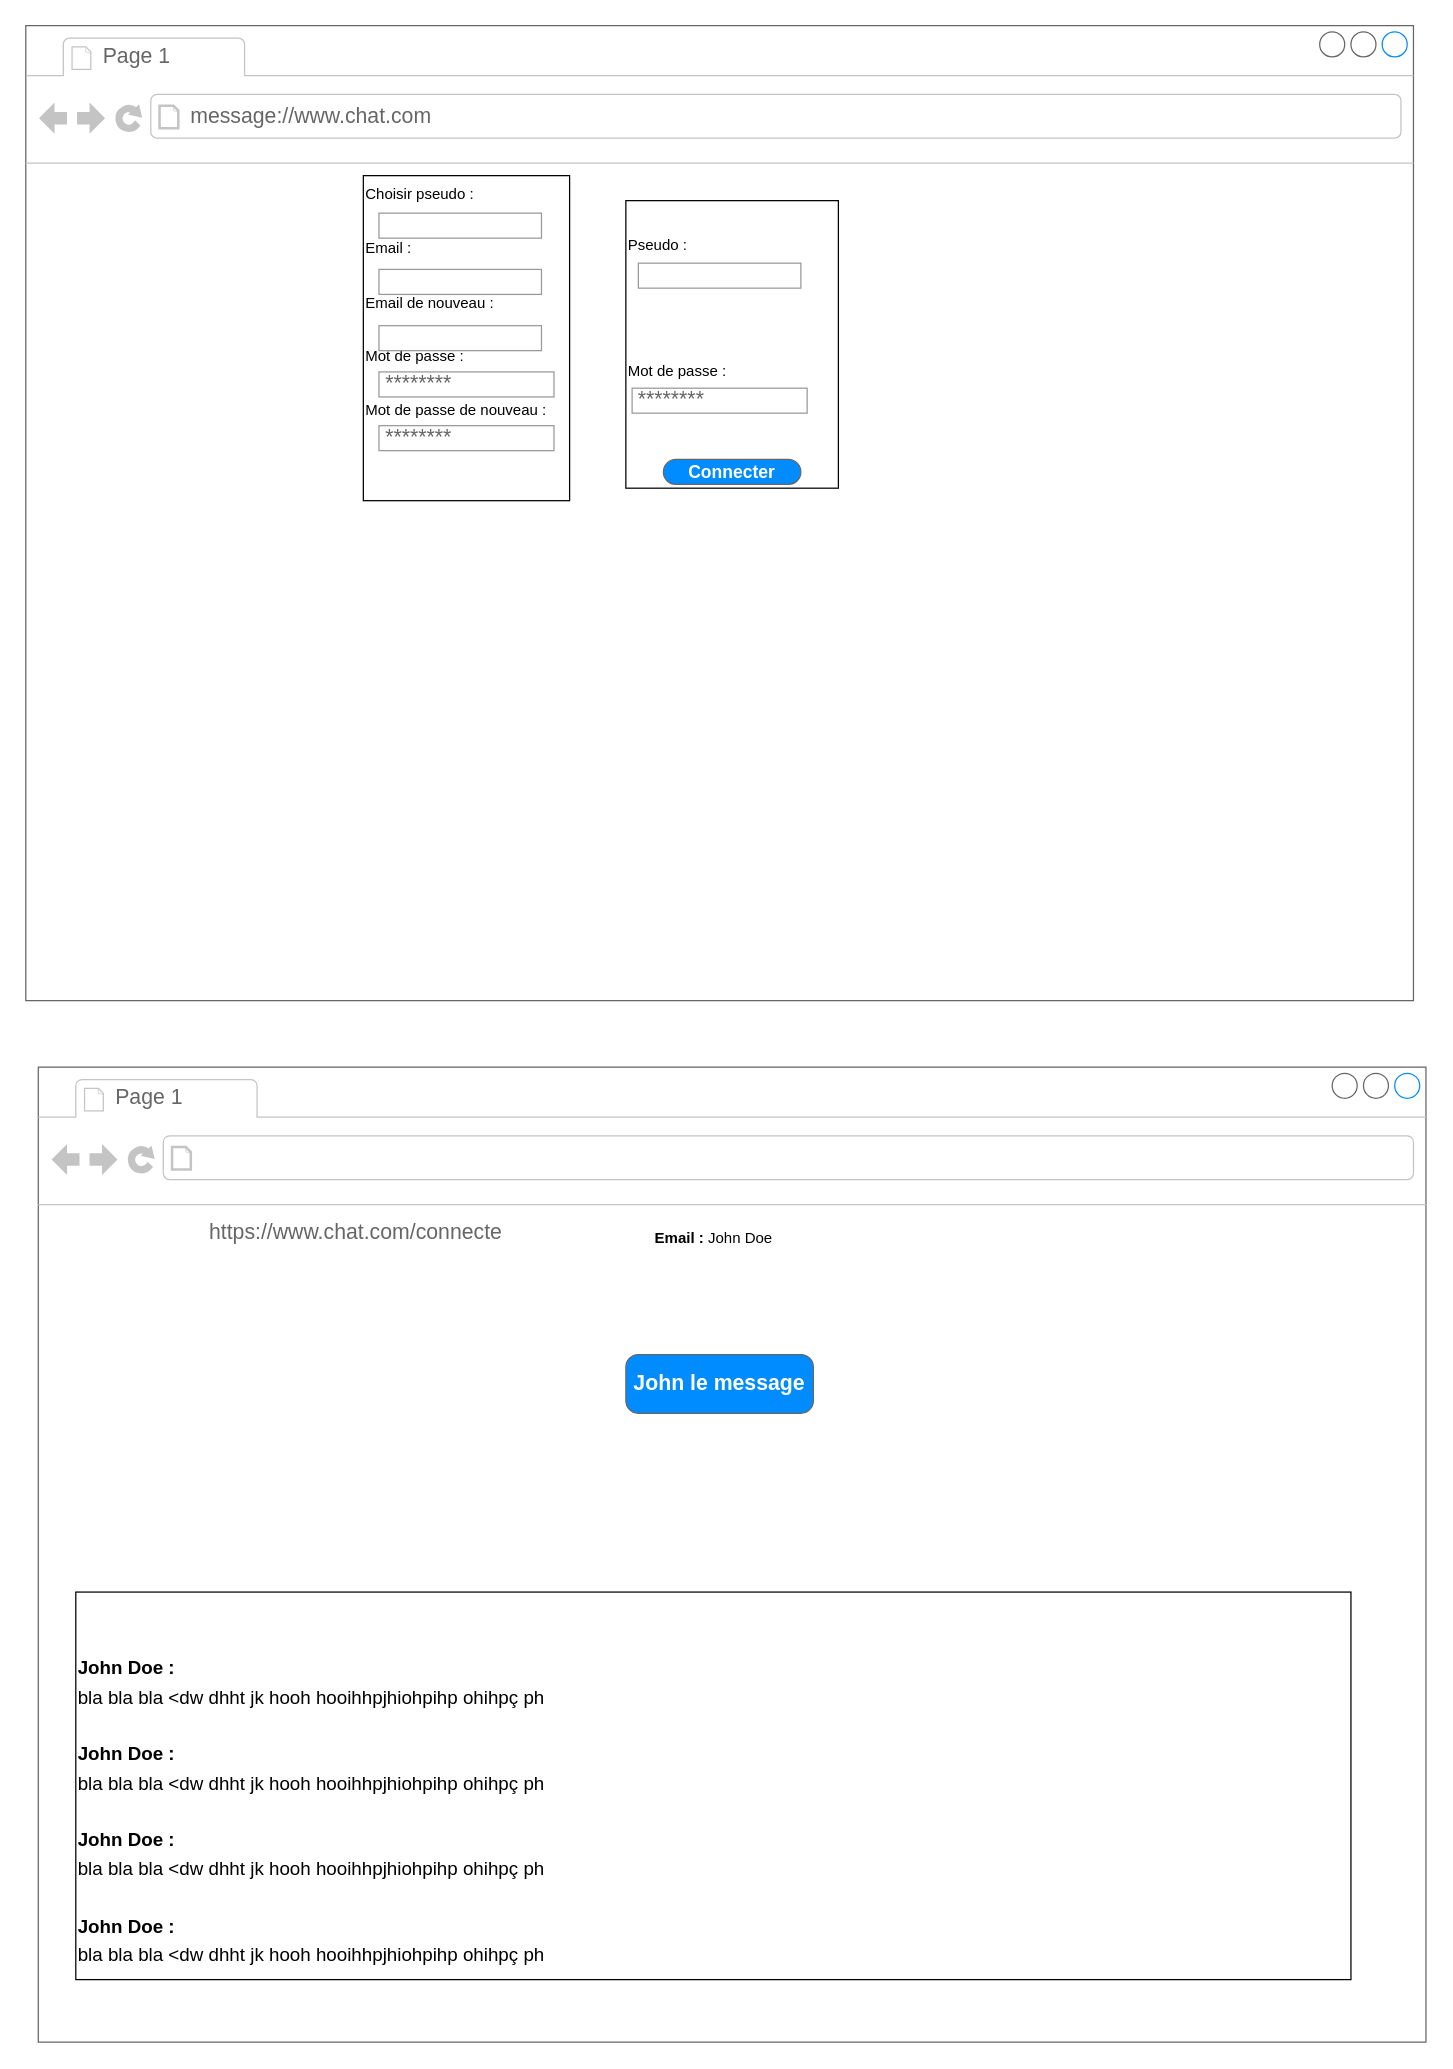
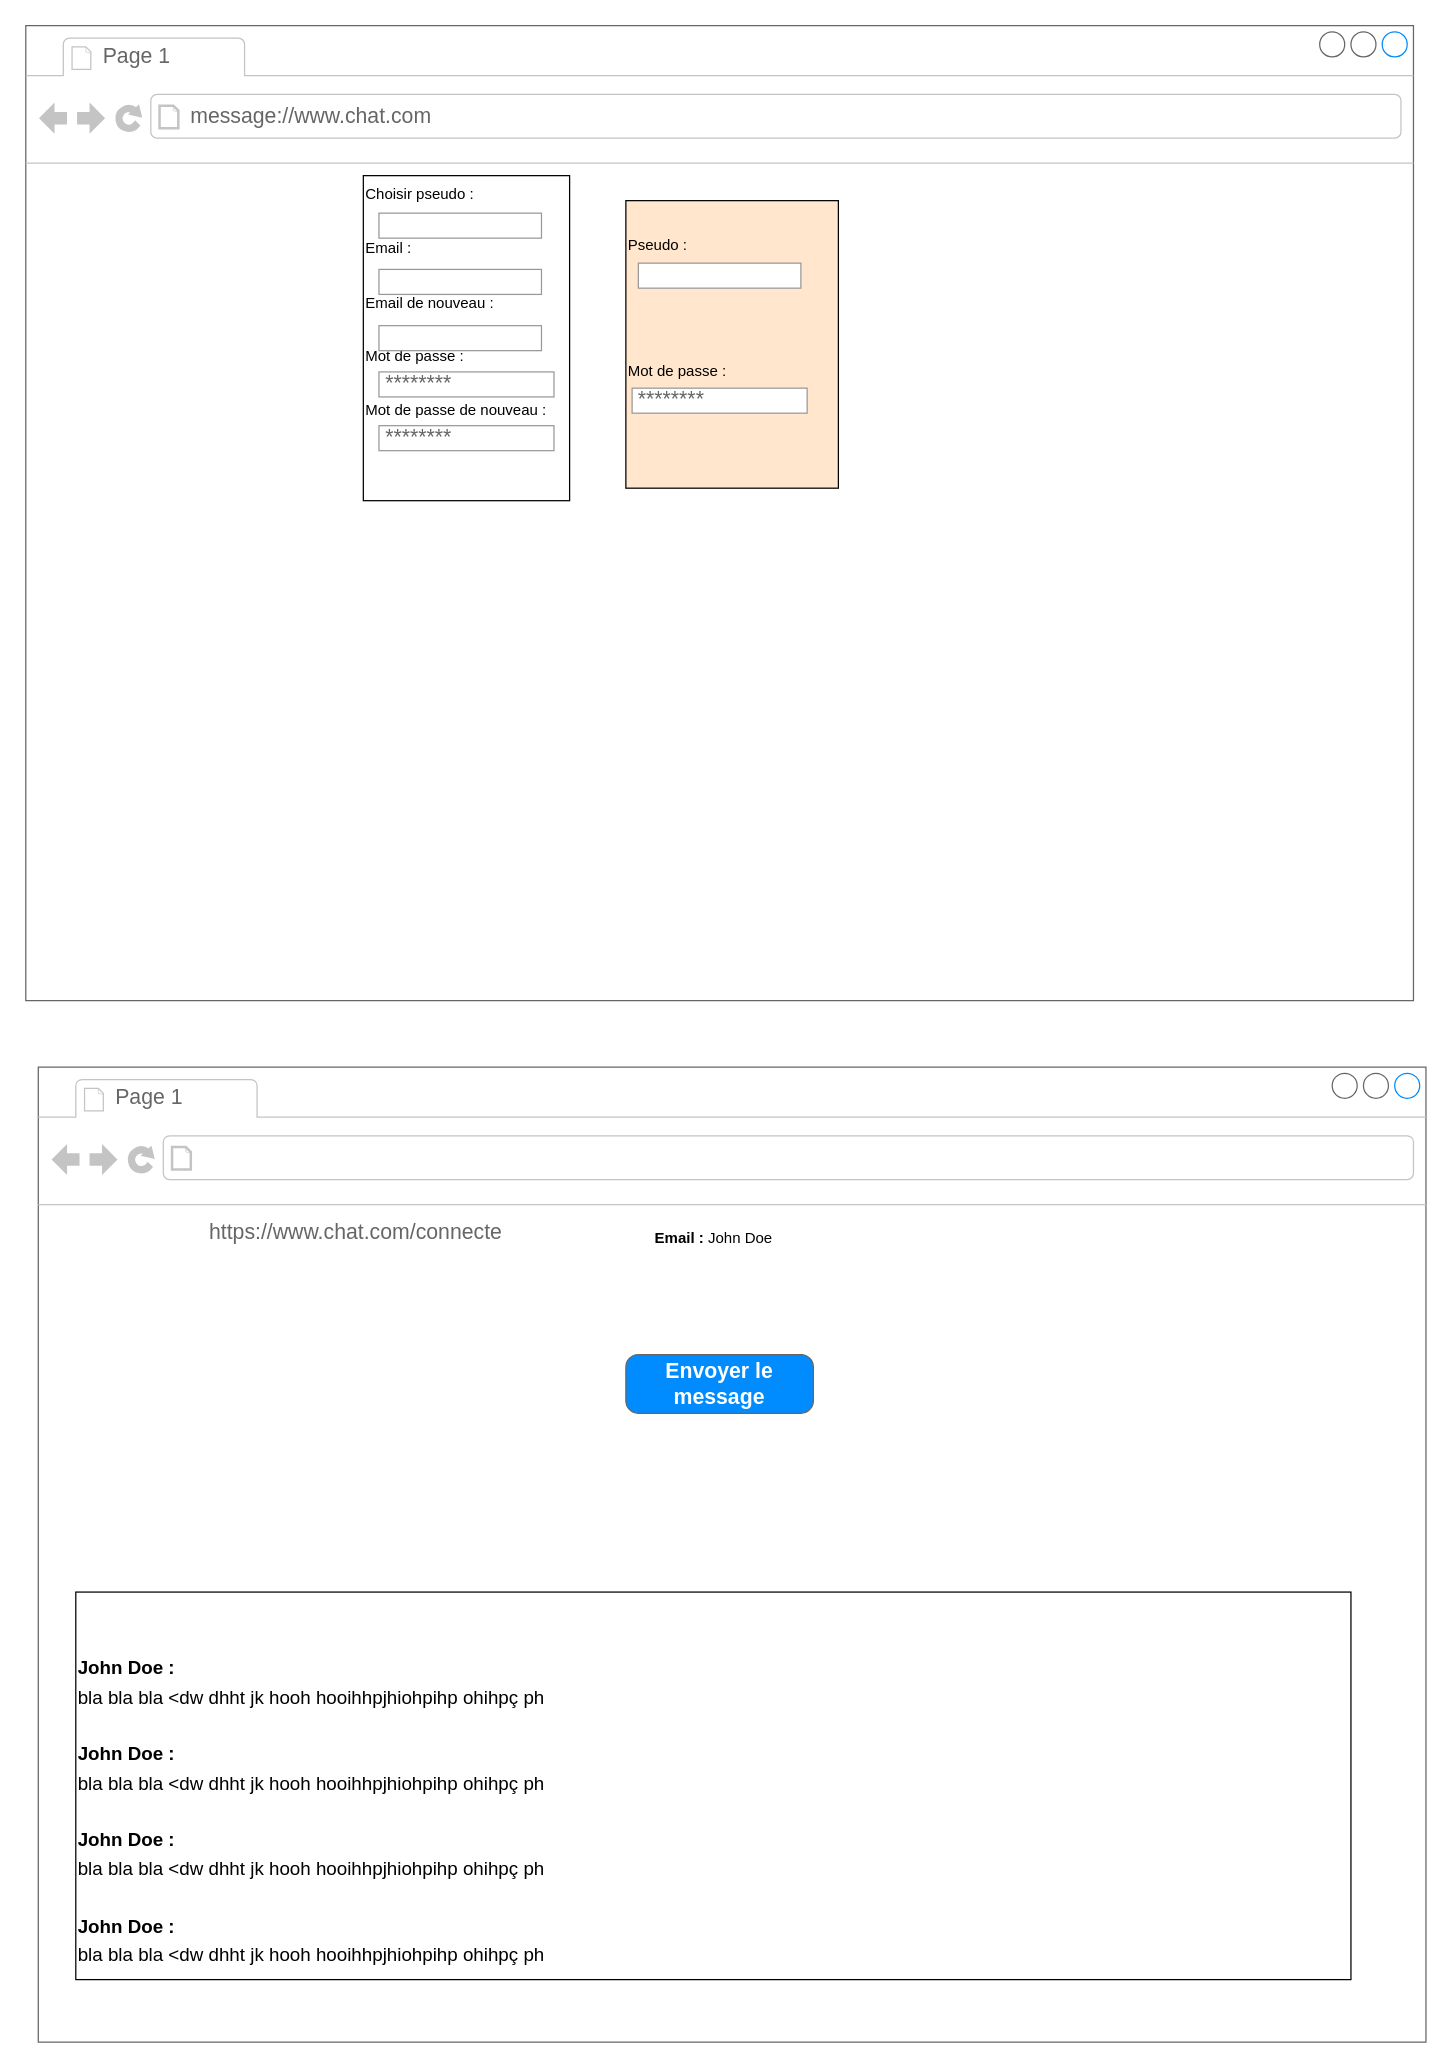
  <mxCell id="0" />
  <mxCell id="1" parent="0" />
  <mxCell id="2" value="" style="strokeWidth=1;shadow=0;dashed=0;align=center;html=1;shape=mxgraph.mockup.containers.browserWindow;rSize=0;strokeColor=#666666;strokeColor2=#008cff;strokeColor3=#c4c4c4;mainText=,;recursiveResize=0;" parent="1" vertex="1"><mxGeometry x="30" y="853" width="1110" height="780" as="geometry" /></mxCell>
  <mxCell id="3" value="Page 1" style="strokeWidth=1;shadow=0;dashed=0;align=center;html=1;shape=mxgraph.mockup.containers.anchor;fontSize=17;fontColor=#666666;align=left;" parent="2" vertex="1"><mxGeometry x="60" y="12" width="110" height="26" as="geometry" /></mxCell>
  <mxCell id="4" value="https://www.chat.com/connecte" style="strokeWidth=1;shadow=0;dashed=0;align=center;html=1;shape=mxgraph.mockup.containers.anchor;rSize=0;fontSize=17;fontColor=#666666;align=left;" parent="2" vertex="1"><mxGeometry x="135" y="120" width="250" height="26" as="geometry" /></mxCell>
  <mxCell id="5" value="&lt;p style=&quot;line-height: 80%&quot;&gt;&lt;br&gt;&lt;/p&gt;&lt;p style=&quot;line-height: 9.6px&quot;&gt;&lt;br&gt;&lt;/p&gt;&lt;p style=&quot;line-height: 9.6px&quot;&gt;&lt;b&gt;&lt;font style=&quot;font-size: 15px&quot;&gt;John Doe :&amp;nbsp;&lt;/font&gt;&lt;/b&gt;&lt;/p&gt;&lt;p style=&quot;line-height: 9.6px&quot;&gt;&lt;span style=&quot;font-size: 15px&quot;&gt;bla bla bla &amp;lt;dw dhht jk hooh hooihhpjhiohpihp ohihpç ph&lt;/span&gt;&amp;nbsp;&lt;/p&gt;&lt;p style=&quot;line-height: 9.6px&quot;&gt;&lt;br&gt;&lt;/p&gt;&lt;p style=&quot;line-height: 9.6px&quot;&gt;&lt;b&gt;&lt;font style=&quot;font-size: 15px&quot;&gt;John Doe :&amp;nbsp;&lt;/font&gt;&lt;/b&gt;&lt;/p&gt;&lt;p style=&quot;line-height: 9.6px&quot;&gt;&lt;span style=&quot;font-size: 15px&quot;&gt;bla bla bla &amp;lt;dw dhht jk hooh hooihhpjhiohpihp ohihpç ph&lt;/span&gt;&amp;nbsp;&lt;/p&gt;&lt;p style=&quot;line-height: 9.6px&quot;&gt;&lt;br&gt;&lt;/p&gt;&lt;p style=&quot;line-height: 9.6px&quot;&gt;&lt;b&gt;&lt;font style=&quot;font-size: 15px&quot;&gt;John Doe :&amp;nbsp;&lt;/font&gt;&lt;/b&gt;&lt;/p&gt;&lt;p style=&quot;line-height: 9.6px&quot;&gt;&lt;span style=&quot;font-size: 15px&quot;&gt;bla bla bla &amp;lt;dw dhht jk hooh hooihhpjhiohpihp ohihpç ph&lt;/span&gt;&amp;nbsp;&lt;/p&gt;&lt;p style=&quot;line-height: 9.6px&quot;&gt;&lt;br&gt;&lt;/p&gt;&lt;p style=&quot;line-height: 9.6px&quot;&gt;&lt;b&gt;&lt;font style=&quot;font-size: 15px&quot;&gt;John Doe :&amp;nbsp;&lt;/font&gt;&lt;/b&gt;&lt;/p&gt;&lt;p style=&quot;line-height: 9.6px&quot;&gt;&lt;span style=&quot;font-size: 15px&quot;&gt;bla bla bla &amp;lt;dw dhht jk hooh hooihhpjhiohpihp ohihpç ph&lt;/span&gt;&amp;nbsp;&lt;/p&gt;" style="whiteSpace=wrap;html=1;align=left;" parent="2" vertex="1"><mxGeometry x="30" y="420" width="1020" height="310" as="geometry" /></mxCell>
- <mxCell id="6" value="John le message" style="strokeWidth=1;shadow=0;dashed=0;align=center;html=1;shape=mxgraph.mockup.buttons.button;strokeColor=#666666;fontColor=#ffffff;mainText=;buttonStyle=round;fontSize=17;fontStyle=1;fillColor=#008cff;whiteSpace=wrap;" parent="2" vertex="1"><mxGeometry x="470" y="230" width="150" height="47" as="geometry" /></mxCell>
+ <mxCell id="6" value="Envoyer le message" style="strokeWidth=1;shadow=0;dashed=0;align=center;html=1;shape=mxgraph.mockup.buttons.button;strokeColor=#666666;fontColor=#ffffff;mainText=;buttonStyle=round;fontSize=17;fontStyle=1;fillColor=#008cff;whiteSpace=wrap;" parent="2" vertex="1"><mxGeometry x="470" y="230" width="150" height="47" as="geometry" /></mxCell>
  <mxCell id="7" value="&lt;b&gt;Email :&lt;/b&gt; John Doe" style="text;html=1;align=center;verticalAlign=middle;resizable=0;points=[];;autosize=1;" vertex="1" parent="2"><mxGeometry x="480" y="127" width="120" height="20" as="geometry" /></mxCell>
  <mxCell id="8" value="" style="strokeWidth=1;shadow=0;dashed=0;align=center;html=1;shape=mxgraph.mockup.containers.browserWindow;rSize=0;strokeColor=#666666;strokeColor2=#008cff;strokeColor3=#c4c4c4;mainText=,;recursiveResize=0;" vertex="1" parent="1"><mxGeometry x="20" y="20" width="1110" height="780" as="geometry" /></mxCell>
  <mxCell id="9" value="Page 1" style="strokeWidth=1;shadow=0;dashed=0;align=center;html=1;shape=mxgraph.mockup.containers.anchor;fontSize=17;fontColor=#666666;align=left;" vertex="1" parent="8"><mxGeometry x="60" y="12" width="110" height="26" as="geometry" /></mxCell>
  <mxCell id="10" value="message://www.chat.com" style="strokeWidth=1;shadow=0;dashed=0;align=center;html=1;shape=mxgraph.mockup.containers.anchor;rSize=0;fontSize=17;fontColor=#666666;align=left;" vertex="1" parent="8"><mxGeometry x="130" y="60" width="250" height="26" as="geometry" /></mxCell>
  <mxCell id="11" value="Choisir pseudo :&lt;br&gt;&lt;br&gt;&lt;br&gt;Email :&lt;br&gt;&lt;br&gt;&lt;br&gt;Email de nouveau :&lt;br&gt;&lt;br&gt;&lt;br&gt;Mot de passe :&lt;br&gt;&lt;br&gt;&lt;br&gt;Mot de passe de nouveau :&lt;br&gt;&lt;br&gt;&lt;br&gt;&lt;br&gt;&lt;br&gt;" style="whiteSpace=wrap;html=1;align=left;" vertex="1" parent="8"><mxGeometry x="270" y="120" width="165" height="260" as="geometry" /></mxCell>
  <mxCell id="12" value="********" style="strokeWidth=1;shadow=0;dashed=0;align=center;html=1;shape=mxgraph.mockup.forms.pwField;strokeColor=#999999;mainText=;align=left;fontColor=#666666;fontSize=17;spacingLeft=3;" vertex="1" parent="8"><mxGeometry x="282.5" y="277" width="140" height="20" as="geometry" /></mxCell>
  <mxCell id="13" value="********" style="strokeWidth=1;shadow=0;dashed=0;align=center;html=1;shape=mxgraph.mockup.forms.pwField;strokeColor=#999999;mainText=;align=left;fontColor=#666666;fontSize=17;spacingLeft=3;" vertex="1" parent="8"><mxGeometry x="282.5" y="320" width="140" height="20" as="geometry" /></mxCell>
  <mxCell id="14" value="" style="strokeWidth=1;shadow=0;dashed=0;align=center;html=1;shape=mxgraph.mockup.forms.pwField;strokeColor=#999999;mainText=;align=left;fontColor=#666666;fontSize=17;spacingLeft=3;" vertex="1" parent="8"><mxGeometry x="282.5" y="150" width="130" height="20" as="geometry" /></mxCell>
  <mxCell id="15" value="" style="strokeWidth=1;shadow=0;dashed=0;align=center;html=1;shape=mxgraph.mockup.forms.pwField;strokeColor=#999999;mainText=;align=left;fontColor=#666666;fontSize=17;spacingLeft=3;" vertex="1" parent="8"><mxGeometry x="282.5" y="195" width="130" height="20" as="geometry" /></mxCell>
  <mxCell id="16" value="" style="strokeWidth=1;shadow=0;dashed=0;align=center;html=1;shape=mxgraph.mockup.forms.pwField;strokeColor=#999999;mainText=;align=left;fontColor=#666666;fontSize=17;spacingLeft=3;" vertex="1" parent="8"><mxGeometry x="282.5" y="240" width="130" height="20" as="geometry" /></mxCell>
- <mxCell id="17" value="Pseudo :&lt;br&gt;&lt;br&gt;&lt;br&gt;&lt;br&gt;&lt;br&gt;&lt;br&gt;&amp;nbsp; &amp;nbsp; &amp;nbsp; &amp;nbsp; &amp;nbsp; &amp;nbsp; &amp;nbsp; &amp;nbsp; &amp;nbsp; &amp;nbsp; &amp;nbsp; &amp;nbsp; &amp;nbsp; &amp;nbsp; &amp;nbsp; &amp;nbsp; &amp;nbsp; &amp;nbsp;&lt;br&gt;Mot de passe :&lt;br&gt;&lt;br&gt;&lt;br&gt;&lt;br&gt;&lt;br&gt;" style="whiteSpace=wrap;html=1;align=left;" vertex="1" parent="8"><mxGeometry x="480" y="140" width="170" height="230" as="geometry" /></mxCell>
+ <mxCell id="17" value="Pseudo :&lt;br&gt;&lt;br&gt;&lt;br&gt;&lt;br&gt;&lt;br&gt;&lt;br&gt;&amp;nbsp; &amp;nbsp; &amp;nbsp; &amp;nbsp; &amp;nbsp; &amp;nbsp; &amp;nbsp; &amp;nbsp; &amp;nbsp; &amp;nbsp; &amp;nbsp; &amp;nbsp; &amp;nbsp; &amp;nbsp; &amp;nbsp; &amp;nbsp; &amp;nbsp; &amp;nbsp;&lt;br&gt;Mot de passe :&lt;br&gt;&lt;br&gt;&lt;br&gt;&lt;br&gt;&lt;br&gt;" style="whiteSpace=wrap;html=1;align=left;fillColor=#ffe6cc;" vertex="1" parent="8"><mxGeometry x="480" y="140" width="170" height="230" as="geometry" /></mxCell>
  <mxCell id="18" value="" style="strokeWidth=1;shadow=0;dashed=0;align=center;html=1;shape=mxgraph.mockup.forms.pwField;strokeColor=#999999;mainText=;align=left;fontColor=#666666;fontSize=17;spacingLeft=3;" vertex="1" parent="8"><mxGeometry x="490" y="190" width="130" height="20" as="geometry" /></mxCell>
  <mxCell id="19" value="********" style="strokeWidth=1;shadow=0;dashed=0;align=center;html=1;shape=mxgraph.mockup.forms.pwField;strokeColor=#999999;mainText=;align=left;fontColor=#666666;fontSize=17;spacingLeft=3;" vertex="1" parent="8"><mxGeometry x="485" y="290" width="140" height="20" as="geometry" /></mxCell>
- <mxCell id="20" value="&lt;font style=&quot;font-size: 14px&quot;&gt;Connecter&lt;/font&gt;" style="strokeWidth=1;shadow=0;dashed=0;align=center;html=1;shape=mxgraph.mockup.buttons.button;strokeColor=#666666;fontColor=#ffffff;mainText=;buttonStyle=round;fontSize=17;fontStyle=1;fillColor=#008cff;whiteSpace=wrap;" vertex="1" parent="8"><mxGeometry x="510" y="347" width="110" height="20" as="geometry" /></mxCell>
